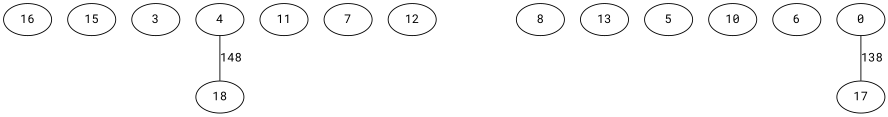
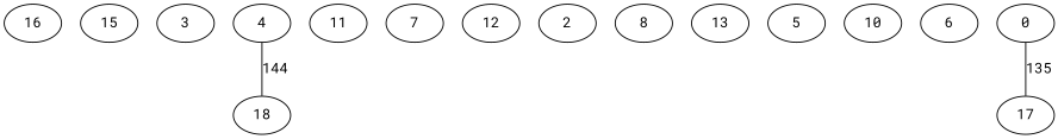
  graph {
    fontname="Roboto Mono"
    node [fontname="Roboto Mono"]
    edge [fontname="Roboto Mono"]
    n1 [label=16]
    n2 [label=15]
    n3 [label=3]
    n4 [label=4]
    n5 [label=18]
    n6 [label=11]
    n7 [label=7]
    n8 [label=12]
+   n9 [label=2]
    n10 [label=8]
    n11 [label=13]
    n12 [label=5]
    n13 [label=10]
    n14 [label=6]
    n15 [label=17]
    n16 [label=0]
-   n4 -- n5 [label=148 weight=144]
-   n16 -- n15 [label=138 weight=138]
+   n4 -- n5 [label=144 weight=144]
+   n16 -- n15 [label=135 weight=138]
  }
